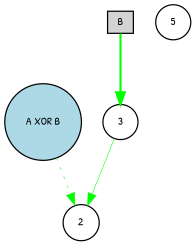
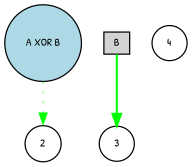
  digraph {
    fontname="Patrick Hand"
    node [fillcolor=white fontname="Patrick Hand" fontsize=9 shape=circle style=filled]
    edge [color=green fontname="Patrick Hand" style=solid]
    "A XOR B" [fillcolor=lightblue height=0.2 width=0.2]
    2 [height=0.2 width=0.2]
    B [fillcolor=lightgray height=0.2 shape=box width=0.2]
    3 [height=0.2 width=0.2]
-   5 [height=0.2 width=0.2]
+   5 [height=0.2 width=0.2 label=4]
    "A XOR B" -> 2 [penwidth=0.47012060476699624 style=dotted]
    B -> 3 [penwidth=1.6890824903063941]
-   3 -> 2 [penwidth=0.4263639913334427]
  }
